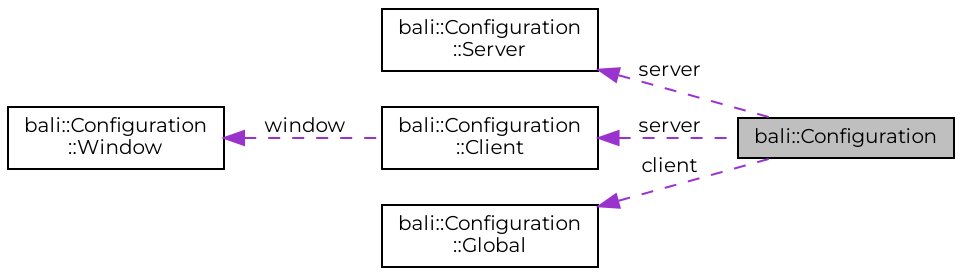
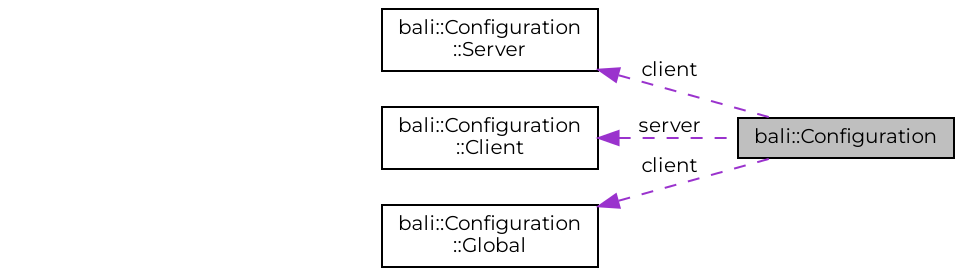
  digraph {
    fontname=Montserrat
    rankdir=LR
    node [color=black fillcolor=white fontname=Montserrat fontsize=10 shape=record style=filled]
    edge [color=darkorchid3 dir=back fontname=Montserrat fontsize=10 labelfontname=Helvetica labelfontsize=10 style=dashed]
    n1 [fillcolor=grey75 fontcolor=black height=0.2 label="bali::Configuration" width=0.4]
    n2 [height=0.2 label="bali::Configuration\l::Server" width=0.4]
    n3 [height=0.2 label="bali::Configuration\l::Client" width=0.4]
-   n4 [height=0.2 label="bali::Configuration\l::Window" width=0.4]
    n5 [height=0.2 label="bali::Configuration\l::Global" width=0.4]
-   n2 -> n1 [label=" server"]
+   n2 -> n1 [label=" client"]
    n3 -> n1 [label=" server"]
-   n4 -> n3 [label=" window"]
    n5 -> n1 [label=" client"]
  }
